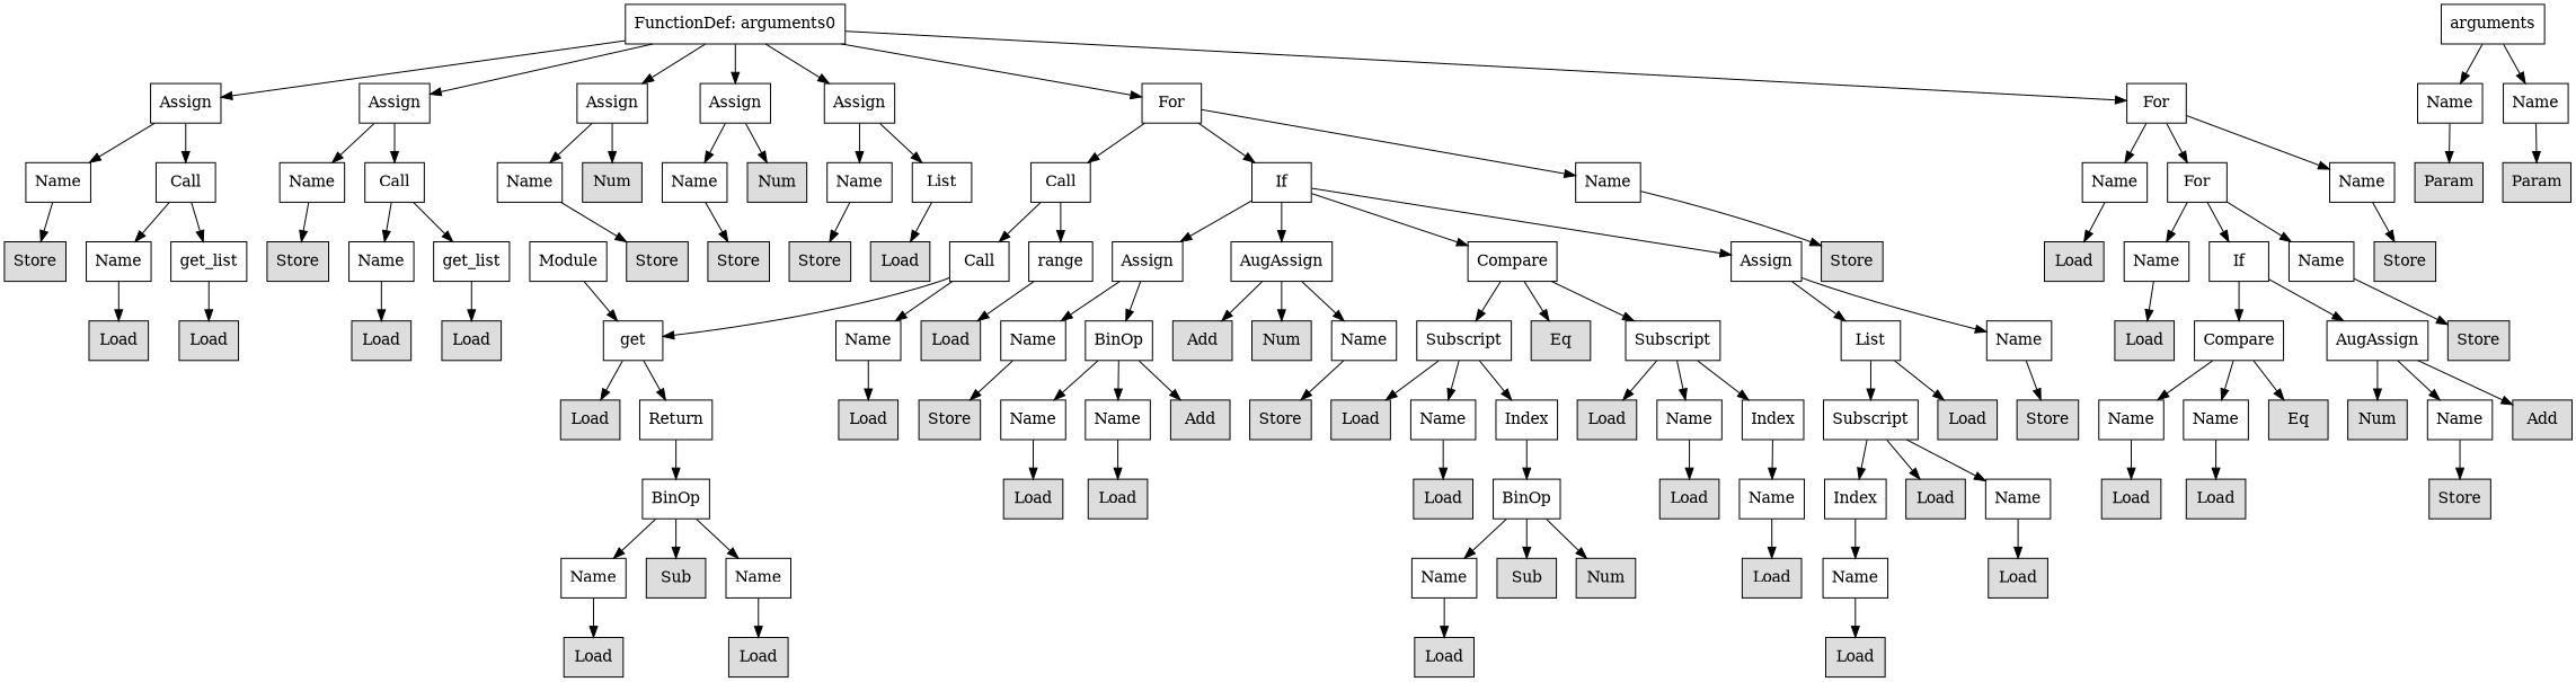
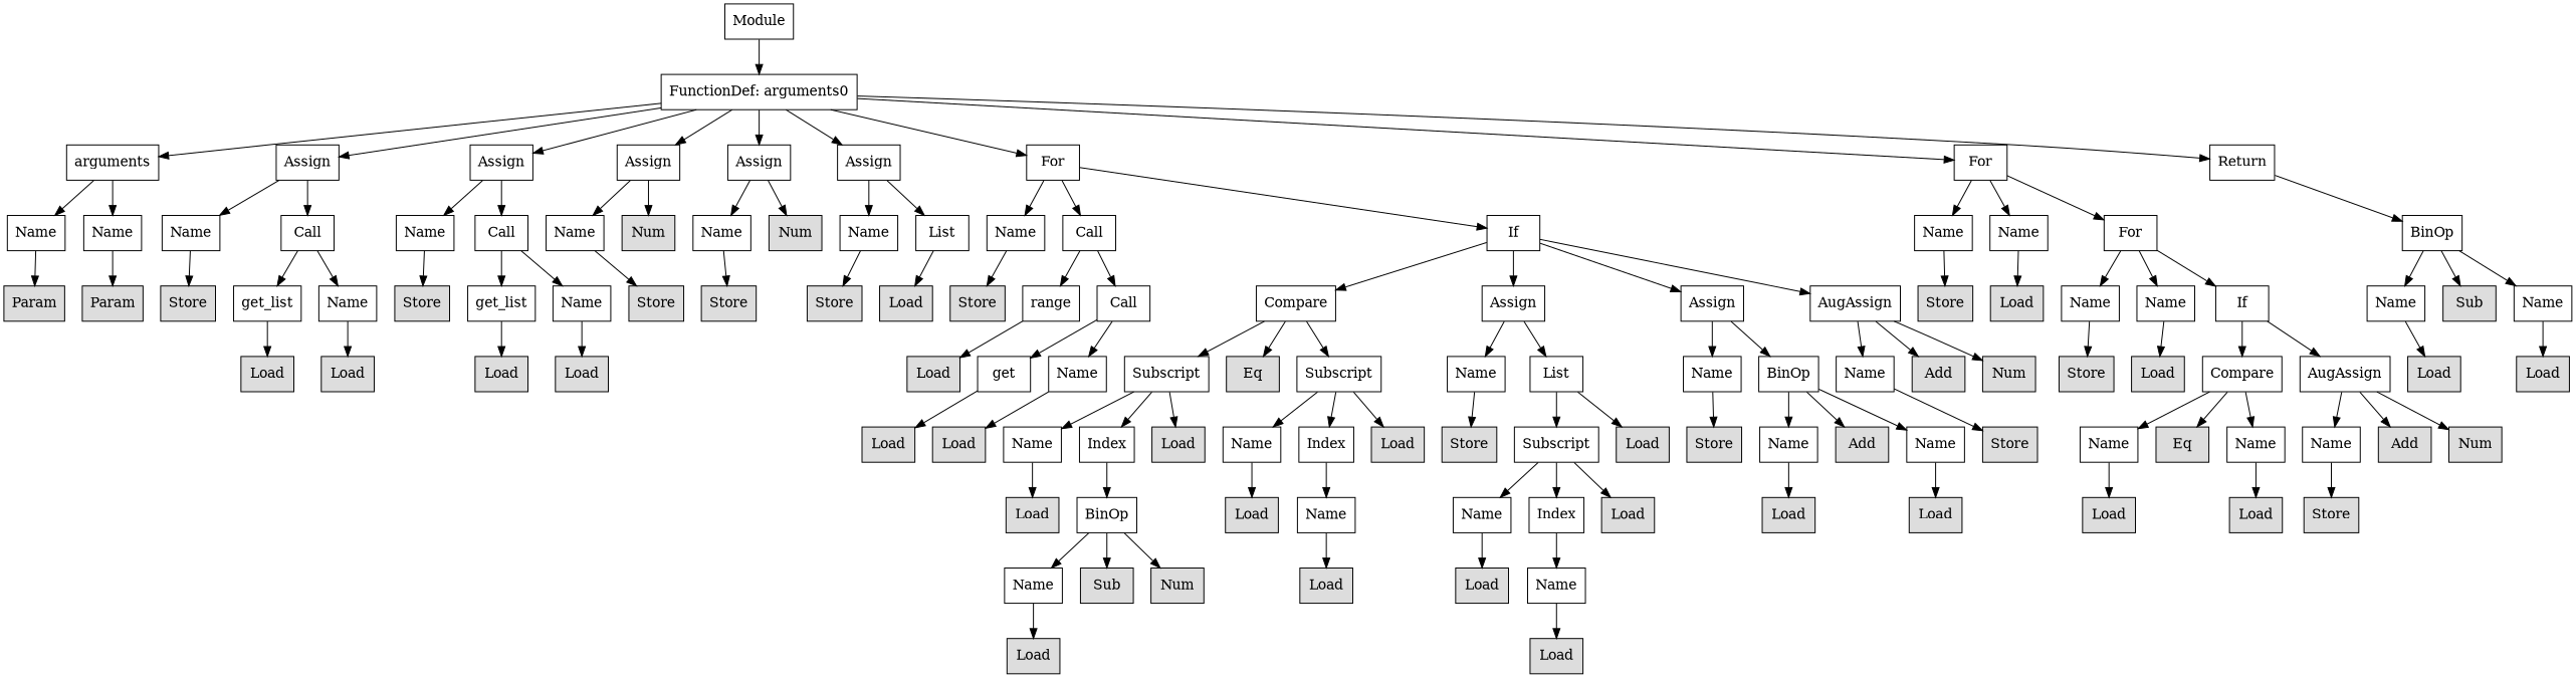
  digraph {
    node [shape=rect]
    n1 [label=Module]
    n2 [label="FunctionDef: arguments0"]
    n3 [label=arguments]
    n4 [label=Assign]
    n5 [label=Assign]
    n6 [label=Assign]
    n7 [label=Assign]
    n8 [label=Assign]
    n9 [label=For]
    n10 [label=For]
    n11 [label=Return]
    n12 [label=Name]
    n13 [label=Name]
    n14 [label=Name]
    n15 [label=Call]
    n16 [label=Name]
    n17 [label=Call]
    n18 [label=Name]
    n19 [fillcolor="#dddddd" label=Num style=filled]
    n20 [label=Name]
    n21 [fillcolor="#dddddd" label=Num style=filled]
    n22 [label=Name]
    n23 [label=List]
    n24 [label=Name]
    n25 [label=Call]
    n26 [label=If]
    n27 [label=Name]
    n28 [label=Name]
    n29 [label=For]
    n30 [label=BinOp]
    n31 [fillcolor="#dddddd" label=Param style=filled]
    n32 [fillcolor="#dddddd" label=Param style=filled]
    n33 [fillcolor="#dddddd" label=Store style=filled]
    n34 [label=get_list]
    n35 [label=Name]
    n36 [fillcolor="#dddddd" label=Store style=filled]
    n37 [label=get_list]
    n38 [label=Name]
    n39 [fillcolor="#dddddd" label=Store style=filled]
    n40 [fillcolor="#dddddd" label=Store style=filled]
    n41 [fillcolor="#dddddd" label=Store style=filled]
    n42 [fillcolor="#dddddd" label=Load style=filled]
    n43 [fillcolor="#dddddd" label=Store style=filled]
    n44 [label=range]
    n45 [label=Call]
    n46 [label=Compare]
    n47 [label=Assign]
    n48 [label=Assign]
    n49 [label=AugAssign]
    n50 [fillcolor="#dddddd" label=Store style=filled]
    n51 [fillcolor="#dddddd" label=Load style=filled]
    n52 [label=Name]
    n53 [label=Name]
    n54 [label=If]
    n55 [label=Name]
    n56 [fillcolor="#dddddd" label=Sub style=filled]
    n57 [label=Name]
    n58 [fillcolor="#dddddd" label=Load style=filled]
    n59 [fillcolor="#dddddd" label=Load style=filled]
    n60 [fillcolor="#dddddd" label=Load style=filled]
    n61 [fillcolor="#dddddd" label=Load style=filled]
    n62 [fillcolor="#dddddd" label=Load style=filled]
    n63 [label=get]
    n64 [label=Name]
    n65 [label=Subscript]
    n66 [fillcolor="#dddddd" label=Eq style=filled]
    n67 [label=Subscript]
    n68 [label=Name]
    n69 [label=List]
    n70 [label=Name]
    n71 [label=BinOp]
    n72 [label=Name]
    n73 [fillcolor="#dddddd" label=Add style=filled]
    n74 [fillcolor="#dddddd" label=Num style=filled]
    n75 [fillcolor="#dddddd" label=Store style=filled]
    n76 [fillcolor="#dddddd" label=Load style=filled]
    n77 [label=Compare]
    n78 [label=AugAssign]
    n79 [fillcolor="#dddddd" label=Load style=filled]
    n80 [fillcolor="#dddddd" label=Load style=filled]
    n81 [fillcolor="#dddddd" label=Load style=filled]
    n82 [fillcolor="#dddddd" label=Load style=filled]
    n83 [label=Name]
    n84 [label=Index]
    n85 [fillcolor="#dddddd" label=Load style=filled]
    n86 [label=Name]
    n87 [label=Index]
    n88 [fillcolor="#dddddd" label=Load style=filled]
    n89 [fillcolor="#dddddd" label=Store style=filled]
    n90 [label=Subscript]
    n91 [fillcolor="#dddddd" label=Load style=filled]
    n92 [fillcolor="#dddddd" label=Store style=filled]
    n93 [label=Name]
    n94 [fillcolor="#dddddd" label=Add style=filled]
    n95 [label=Name]
    n96 [fillcolor="#dddddd" label=Store style=filled]
    n97 [label=Name]
    n98 [fillcolor="#dddddd" label=Eq style=filled]
    n99 [label=Name]
    n100 [label=Name]
    n101 [fillcolor="#dddddd" label=Add style=filled]
    n102 [fillcolor="#dddddd" label=Num style=filled]
    n103 [fillcolor="#dddddd" label=Load style=filled]
    n104 [label=BinOp]
    n105 [fillcolor="#dddddd" label=Load style=filled]
    n106 [label=Name]
    n107 [label=Name]
    n108 [label=Index]
    n109 [fillcolor="#dddddd" label=Load style=filled]
    n110 [fillcolor="#dddddd" label=Load style=filled]
    n111 [fillcolor="#dddddd" label=Load style=filled]
    n112 [fillcolor="#dddddd" label=Load style=filled]
    n113 [fillcolor="#dddddd" label=Load style=filled]
    n114 [fillcolor="#dddddd" label=Store style=filled]
    n115 [label=Name]
    n116 [fillcolor="#dddddd" label=Sub style=filled]
    n117 [fillcolor="#dddddd" label=Num style=filled]
    n118 [fillcolor="#dddddd" label=Load style=filled]
    n119 [fillcolor="#dddddd" label=Load style=filled]
    n120 [label=Name]
    n121 [fillcolor="#dddddd" label=Load style=filled]
    n122 [fillcolor="#dddddd" label=Load style=filled]
-   n1 -> n63
+   n1 -> n2
+   n2 -> n3
    n2 -> n4
    n2 -> n5
    n2 -> n6
    n2 -> n7
    n2 -> n8
    n2 -> n9
    n2 -> n10
-   n63 -> n11
+   n2 -> n11
    n3 -> n12
    n3 -> n13
    n4 -> n14
    n4 -> n15
    n5 -> n16
    n5 -> n17
    n6 -> n18
    n6 -> n19
    n7 -> n20
    n7 -> n21
    n8 -> n22
    n8 -> n23
    n9 -> n24
    n9 -> n25
    n9 -> n26
    n10 -> n27
    n10 -> n28
    n10 -> n29
    n11 -> n30
    n12 -> n31
    n13 -> n32
    n14 -> n33
    n15 -> n34
    n15 -> n35
    n16 -> n36
    n17 -> n37
    n17 -> n38
    n18 -> n39
    n20 -> n40
    n22 -> n41
    n23 -> n42
    n24 -> n43
    n25 -> n44
    n25 -> n45
    n26 -> n46
    n26 -> n47
    n26 -> n48
    n26 -> n49
    n27 -> n50
    n28 -> n51
    n29 -> n52
    n29 -> n53
    n29 -> n54
    n30 -> n55
    n30 -> n56
    n30 -> n57
    n34 -> n58
    n35 -> n59
    n37 -> n60
    n38 -> n61
    n44 -> n62
    n45 -> n63
    n45 -> n64
    n46 -> n65
    n46 -> n66
    n46 -> n67
    n47 -> n68
    n47 -> n69
    n48 -> n70
    n48 -> n71
    n49 -> n72
    n49 -> n73
    n49 -> n74
    n52 -> n75
    n53 -> n76
    n54 -> n77
    n54 -> n78
    n55 -> n79
    n57 -> n80
    n63 -> n81
    n64 -> n82
    n65 -> n83
    n65 -> n84
    n65 -> n85
    n67 -> n86
    n67 -> n87
    n67 -> n88
    n68 -> n89
    n69 -> n90
    n69 -> n91
    n70 -> n92
    n71 -> n93
    n71 -> n94
    n71 -> n95
    n72 -> n96
    n77 -> n97
    n77 -> n98
    n77 -> n99
    n78 -> n100
    n78 -> n101
    n78 -> n102
    n83 -> n103
    n84 -> n104
    n86 -> n105
    n87 -> n106
    n90 -> n107
    n90 -> n108
    n90 -> n109
    n93 -> n110
    n95 -> n111
    n97 -> n112
    n99 -> n113
    n100 -> n114
    n104 -> n115
    n104 -> n116
    n104 -> n117
    n106 -> n118
    n107 -> n119
    n108 -> n120
    n115 -> n121
    n120 -> n122
  }
